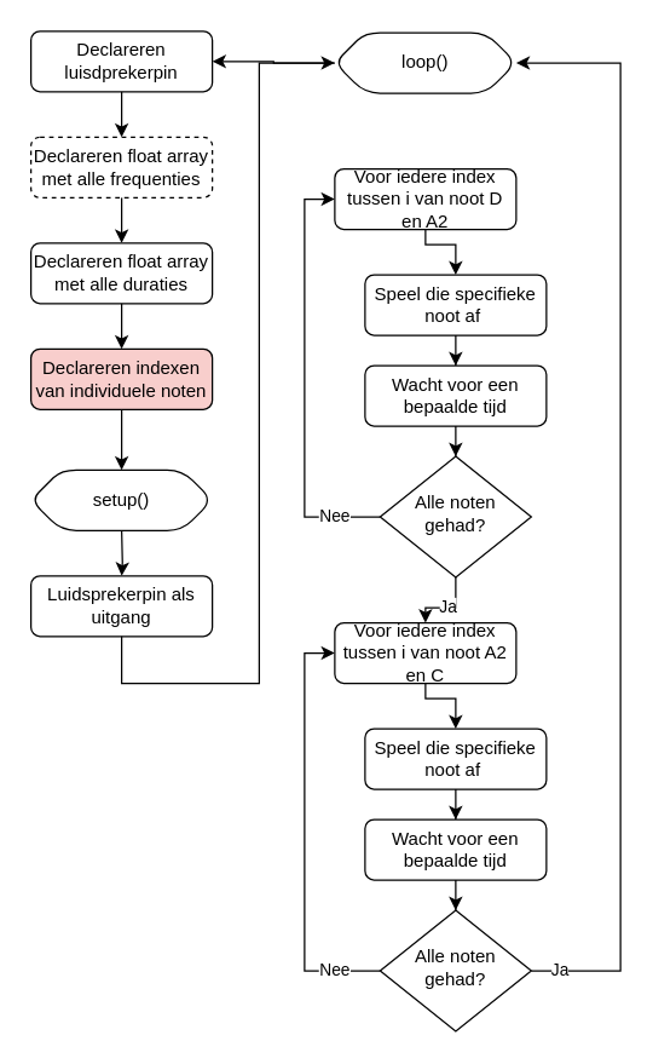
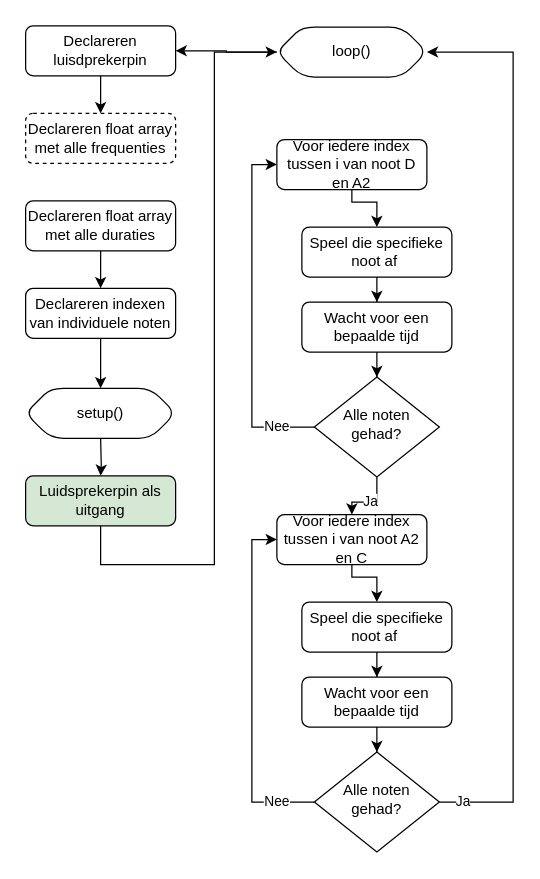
  <mxCell id="0" />
  <mxCell id="1" parent="0" />
  <mxCell id="2" value="" style="edgeStyle=orthogonalEdgeStyle;rounded=0;orthogonalLoop=1;jettySize=auto;html=1;" parent="1" source="3" target="5" edge="1"><mxGeometry relative="1" as="geometry" /></mxCell>
  <mxCell id="3" value="Declareren luisdprekerpin" style="rounded=1;whiteSpace=wrap;html=1;fontSize=12;glass=0;strokeWidth=1;shadow=0;" parent="1" vertex="1"><mxGeometry x="20" y="20" width="120" height="40" as="geometry" /></mxCell>
- <mxCell id="4" value="" style="edgeStyle=orthogonalEdgeStyle;rounded=0;orthogonalLoop=1;jettySize=auto;html=1;" parent="1" source="5" target="7" edge="1"><mxGeometry relative="1" as="geometry" /></mxCell>
  <mxCell id="5" value="Declareren float array met alle frequenties" style="rounded=1;whiteSpace=wrap;html=1;fontSize=12;glass=0;strokeWidth=1;shadow=0;dashed=1;" parent="1" vertex="1"><mxGeometry x="20" y="90" width="120" height="40" as="geometry" /></mxCell>
  <mxCell id="6" value="" style="edgeStyle=orthogonalEdgeStyle;rounded=0;orthogonalLoop=1;jettySize=auto;html=1;" parent="1" source="7" target="9" edge="1"><mxGeometry relative="1" as="geometry" /></mxCell>
  <mxCell id="7" value="Declareren float array met alle duraties" style="rounded=1;whiteSpace=wrap;html=1;fontSize=12;glass=0;strokeWidth=1;shadow=0;" parent="1" vertex="1"><mxGeometry x="20" y="160" width="120" height="40" as="geometry" /></mxCell>
  <mxCell id="8" value="" style="edgeStyle=orthogonalEdgeStyle;rounded=0;orthogonalLoop=1;jettySize=auto;html=1;" parent="1" source="9" edge="1"><mxGeometry relative="1" as="geometry"><mxPoint x="80" y="310" as="targetPoint" /></mxGeometry></mxCell>
- <mxCell id="9" value="Declareren indexen van individuele noten" style="rounded=1;whiteSpace=wrap;html=1;fontSize=12;glass=0;strokeWidth=1;shadow=0;fillColor=#f8cecc;" parent="1" vertex="1"><mxGeometry x="20" y="230" width="120" height="40" as="geometry" /></mxCell>
+ <mxCell id="9" value="Declareren indexen van individuele noten" style="rounded=1;whiteSpace=wrap;html=1;fontSize=12;glass=0;strokeWidth=1;shadow=0;" parent="1" vertex="1"><mxGeometry x="20" y="230" width="120" height="40" as="geometry" /></mxCell>
  <mxCell id="10" value="" style="edgeStyle=orthogonalEdgeStyle;rounded=0;orthogonalLoop=1;jettySize=auto;html=1;" parent="1" target="11" edge="1"><mxGeometry relative="1" as="geometry"><mxPoint x="80" y="350" as="sourcePoint" /></mxGeometry></mxCell>
- <mxCell id="11" value="Luidsprekerpin als uitgang" style="rounded=1;whiteSpace=wrap;html=1;fontSize=12;glass=0;strokeWidth=1;shadow=0;" parent="1" vertex="1"><mxGeometry x="20" y="380" width="120" height="40" as="geometry" /></mxCell>
+ <mxCell id="11" value="Luidsprekerpin als uitgang" style="rounded=1;whiteSpace=wrap;html=1;fontSize=12;glass=0;strokeWidth=1;shadow=0;fillColor=#d5e8d4;" parent="1" vertex="1"><mxGeometry x="20" y="380" width="120" height="40" as="geometry" /></mxCell>
  <mxCell id="12" style="edgeStyle=orthogonalEdgeStyle;rounded=0;orthogonalLoop=1;jettySize=auto;html=1;" parent="1" source="13" target="3" edge="1"><mxGeometry relative="1" as="geometry" /></mxCell>
  <mxCell id="13" value="loop()" style="shape=hexagon;perimeter=hexagonPerimeter2;whiteSpace=wrap;html=1;fixedSize=1;rounded=1;glass=0;strokeWidth=1;shadow=0;" parent="1" vertex="1"><mxGeometry x="221" y="21" width="120" height="40" as="geometry" /></mxCell>
  <mxCell id="14" style="edgeStyle=orthogonalEdgeStyle;rounded=0;orthogonalLoop=1;jettySize=auto;html=1;entryX=0.5;entryY=0;entryDx=0;entryDy=0;" parent="1" source="15" target="17" edge="1"><mxGeometry relative="1" as="geometry"><Array as="points"><mxPoint x="281" y="161" /><mxPoint x="301" y="161" /></Array></mxGeometry></mxCell>
  <mxCell id="15" value="Voor iedere index tussen i van noot D en A2" style="rounded=1;whiteSpace=wrap;html=1;fontSize=12;glass=0;strokeWidth=1;shadow=0;" parent="1" vertex="1"><mxGeometry x="221" y="111" width="120" height="40" as="geometry" /></mxCell>
  <mxCell id="16" style="edgeStyle=orthogonalEdgeStyle;rounded=0;orthogonalLoop=1;jettySize=auto;html=1;" parent="1" source="17" target="19" edge="1"><mxGeometry relative="1" as="geometry" /></mxCell>
  <mxCell id="17" value="Speel die specifieke noot af&amp;nbsp;" style="rounded=1;whiteSpace=wrap;html=1;fontSize=12;glass=0;strokeWidth=1;shadow=0;" parent="1" vertex="1"><mxGeometry x="241" y="181" width="120" height="40" as="geometry" /></mxCell>
  <mxCell id="18" style="edgeStyle=orthogonalEdgeStyle;rounded=0;orthogonalLoop=1;jettySize=auto;html=1;entryX=0.5;entryY=0;entryDx=0;entryDy=0;" parent="1" source="19" target="21" edge="1"><mxGeometry relative="1" as="geometry" /></mxCell>
  <mxCell id="19" value="Wacht voor een bepaalde tijd" style="rounded=1;whiteSpace=wrap;html=1;fontSize=12;glass=0;strokeWidth=1;shadow=0;" parent="1" vertex="1"><mxGeometry x="241" y="241" width="120" height="40" as="geometry" /></mxCell>
  <mxCell id="20" value="Ja" style="edgeStyle=orthogonalEdgeStyle;rounded=0;orthogonalLoop=1;jettySize=auto;html=1;entryX=0.5;entryY=0;entryDx=0;entryDy=0;" parent="1" source="21" edge="1" target="26"><mxGeometry relative="1" as="geometry"><mxPoint x="301" y="411" as="targetPoint" /></mxGeometry></mxCell>
  <mxCell id="21" value="Alle noten gehad?" style="rhombus;whiteSpace=wrap;html=1;shadow=0;fontFamily=Helvetica;fontSize=12;align=center;strokeWidth=1;spacing=6;spacingTop=-4;" parent="1" vertex="1"><mxGeometry x="251" y="301" width="100" height="80" as="geometry" /></mxCell>
  <mxCell id="22" value="" style="edgeStyle=orthogonalEdgeStyle;rounded=0;orthogonalLoop=1;jettySize=auto;html=1;exitX=0.5;exitY=1;exitDx=0;exitDy=0;" parent="1" source="11" target="13" edge="1"><mxGeometry relative="1" as="geometry"><Array as="points"><mxPoint x="80" y="451" /><mxPoint x="171" y="451" /><mxPoint x="171" y="41" /></Array><mxPoint x="140" y="551" as="sourcePoint" /></mxGeometry></mxCell>
  <mxCell id="23" value="Nee" style="edgeStyle=orthogonalEdgeStyle;rounded=0;orthogonalLoop=1;jettySize=auto;html=1;entryX=0;entryY=0.5;entryDx=0;entryDy=0;exitX=0;exitY=0.5;exitDx=0;exitDy=0;" parent="1" source="21" target="15" edge="1"><mxGeometry x="-0.786" relative="1" as="geometry"><Array as="points"><mxPoint x="201" y="341" /><mxPoint x="201" y="131" /></Array><mxPoint as="offset" /></mxGeometry></mxCell>
  <mxCell id="24" value="setup()" style="shape=hexagon;perimeter=hexagonPerimeter2;whiteSpace=wrap;html=1;fixedSize=1;rounded=1;glass=0;strokeWidth=1;shadow=0;" vertex="1" parent="1"><mxGeometry x="20" y="310" width="120" height="40" as="geometry" /></mxCell>
  <mxCell id="25" style="edgeStyle=orthogonalEdgeStyle;rounded=0;orthogonalLoop=1;jettySize=auto;html=1;entryX=0.5;entryY=0;entryDx=0;entryDy=0;" edge="1" parent="1" source="26" target="28"><mxGeometry relative="1" as="geometry"><Array as="points"><mxPoint x="281" y="461" /><mxPoint x="301" y="461" /></Array></mxGeometry></mxCell>
  <mxCell id="26" value="Voor iedere index tussen i van noot A2 en C" style="rounded=1;whiteSpace=wrap;html=1;fontSize=12;glass=0;strokeWidth=1;shadow=0;" vertex="1" parent="1"><mxGeometry x="221" y="411" width="120" height="40" as="geometry" /></mxCell>
  <mxCell id="27" style="edgeStyle=orthogonalEdgeStyle;rounded=0;orthogonalLoop=1;jettySize=auto;html=1;" edge="1" parent="1" source="28" target="30"><mxGeometry relative="1" as="geometry" /></mxCell>
  <mxCell id="28" value="Speel die specifieke noot af&amp;nbsp;" style="rounded=1;whiteSpace=wrap;html=1;fontSize=12;glass=0;strokeWidth=1;shadow=0;" vertex="1" parent="1"><mxGeometry x="241" y="481" width="120" height="40" as="geometry" /></mxCell>
  <mxCell id="29" style="edgeStyle=orthogonalEdgeStyle;rounded=0;orthogonalLoop=1;jettySize=auto;html=1;entryX=0.5;entryY=0;entryDx=0;entryDy=0;" edge="1" parent="1" source="30" target="32"><mxGeometry relative="1" as="geometry" /></mxCell>
  <mxCell id="30" value="Wacht voor een bepaalde tijd" style="rounded=1;whiteSpace=wrap;html=1;fontSize=12;glass=0;strokeWidth=1;shadow=0;" vertex="1" parent="1"><mxGeometry x="241" y="541" width="120" height="40" as="geometry" /></mxCell>
  <mxCell id="31" value="Ja" style="edgeStyle=orthogonalEdgeStyle;rounded=0;orthogonalLoop=1;jettySize=auto;html=1;entryX=1;entryY=0.5;entryDx=0;entryDy=0;" edge="1" parent="1" source="32" target="13"><mxGeometry x="-0.948" relative="1" as="geometry"><Array as="points"><mxPoint x="410" y="641" /><mxPoint x="410" y="41" /></Array><mxPoint as="offset" /></mxGeometry></mxCell>
  <mxCell id="32" value="Alle noten gehad?" style="rhombus;whiteSpace=wrap;html=1;shadow=0;fontFamily=Helvetica;fontSize=12;align=center;strokeWidth=1;spacing=6;spacingTop=-4;" vertex="1" parent="1"><mxGeometry x="251" y="601" width="100" height="80" as="geometry" /></mxCell>
  <mxCell id="33" value="Nee" style="edgeStyle=orthogonalEdgeStyle;rounded=0;orthogonalLoop=1;jettySize=auto;html=1;entryX=0;entryY=0.5;entryDx=0;entryDy=0;exitX=0;exitY=0.5;exitDx=0;exitDy=0;" edge="1" parent="1" source="32" target="26"><mxGeometry x="-0.786" relative="1" as="geometry"><Array as="points"><mxPoint x="201" y="641" /><mxPoint x="201" y="431" /></Array><mxPoint as="offset" /></mxGeometry></mxCell>
